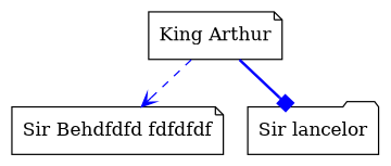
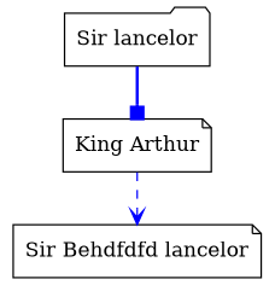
  digraph {
    node [shape=note]
    edge [color=blue]
    n1 [label="King Arthur"]
-   n2 [label="Sir Behdfdfd fdfdfdf"]
+   n2 [label="Sir Behdfdfd lancelor"]
    n3 [label="Sir lancelor" shape=folder]
    n1 -> n2 [arrowhead=vee style=dashed]
-   n1 -> n3 [arrowhead=box style=bold]
+   n3 -> n1 [arrowhead=box style=bold]
  }
